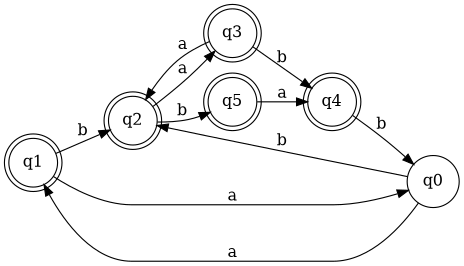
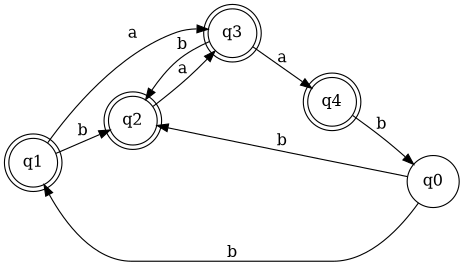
  digraph {
    rankdir=LR
    node [margin=0 shape=doublecircle]
    q1
    q2
    q0 [margin=0.1 shape=circle]
    q3
-   q5
    q4
    " " [color=white margin=0.1 shape=circle width=0]
    q1 -> q2 [label=b]
-   q1 -> q0 [label=a]
+   q1 -> q3 [label=a]
    q2 -> q3 [label=a]
-   q2 -> q5 [label=b]
-   q0 -> q1 [label=a]
+   q0 -> q1 [label=b]
    q0 -> q2 [label=b]
-   q3 -> q2 [label=a]
-   q3 -> q4 [label=b]
-   q5 -> q4 [label=a]
+   q3 -> q2 [label=b]
+   q3 -> q4 [label=a]
    q4 -> q0 [label=b]
  }
